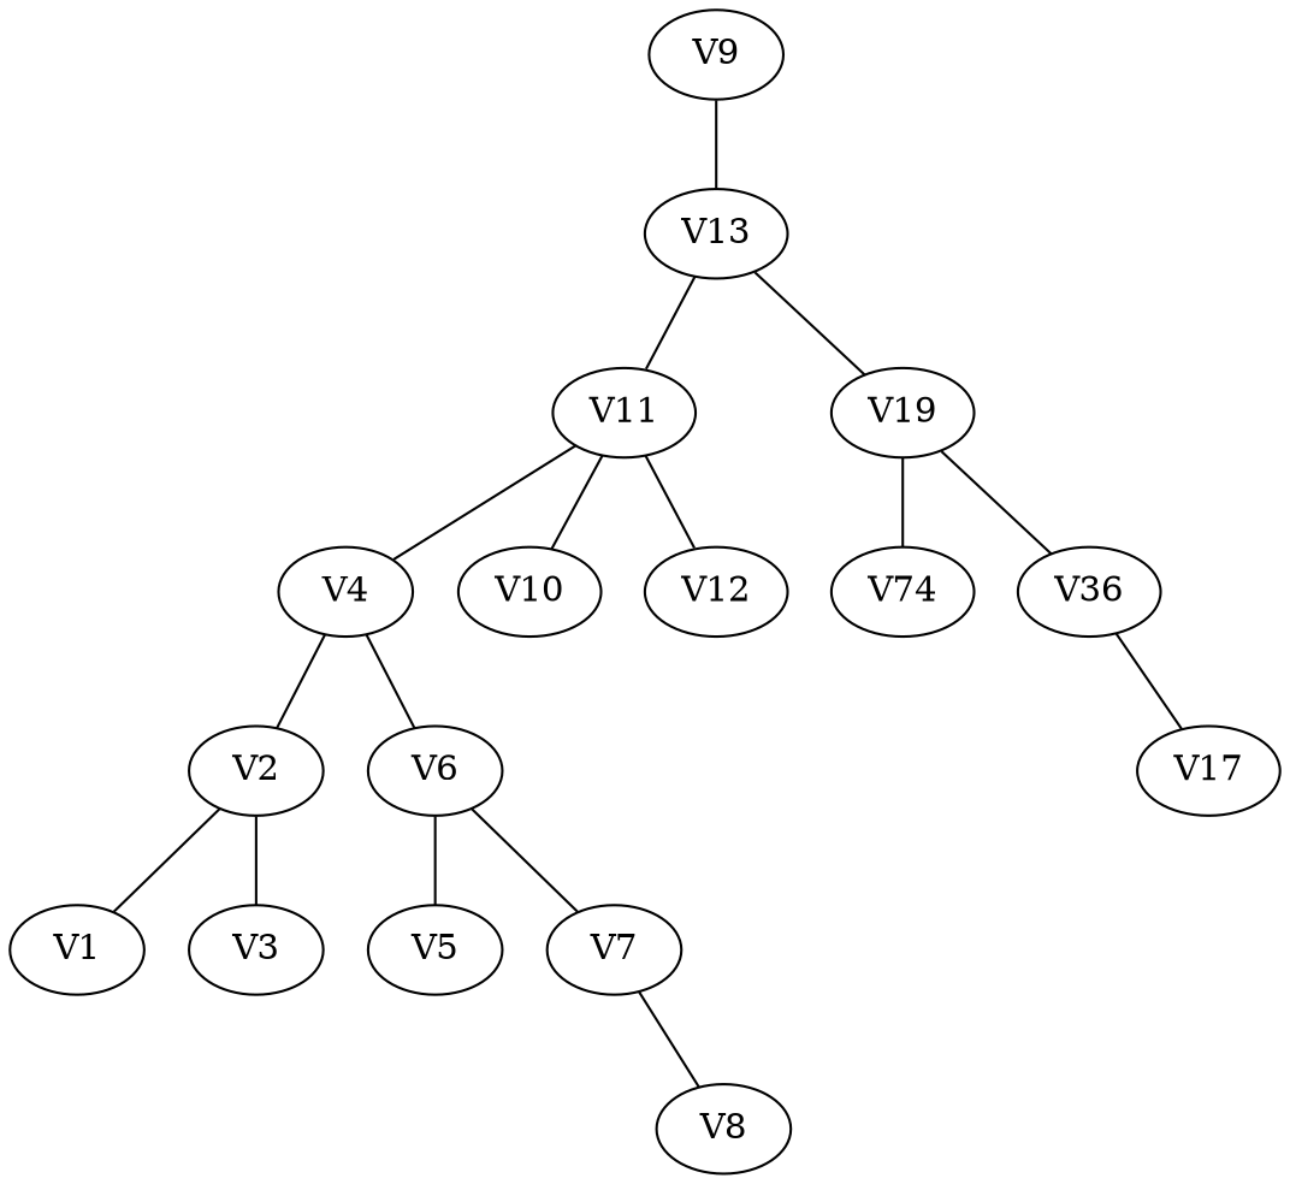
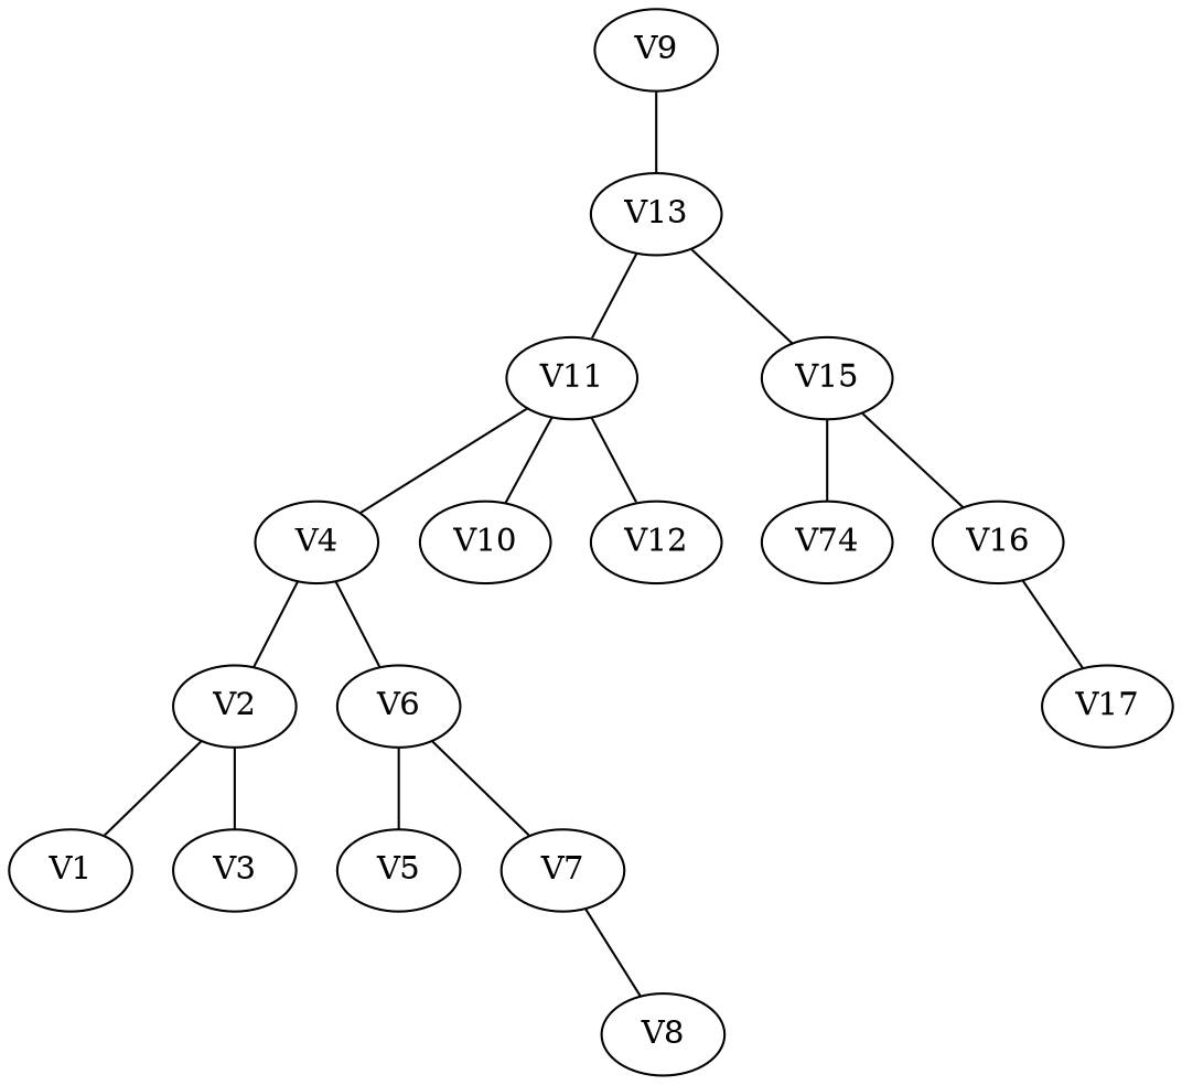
  graph {
    V9
    V13
    V4
    V2
    V6
    V11
-   V15 [label=V19]
+   V15
    V1
    V3
    V5
    V7
    V10
    V12
    n14 [label=V74]
-   V16 [label=V36]
+   V16
    NULL7 [style=invis]
    V8
    NULL16 [style=invis]
    V17
    V9 -- V13
    V13 -- V11
    V13 -- V15
    V4 -- V2
    V4 -- V6
    V2 -- V1
    V2 -- V3
    V6 -- V5
    V6 -- V7
    V11 -- V4
    V11 -- V10
    V11 -- V12
    V15 -- n14
    V15 -- V16
    V7 -- NULL7 [style=invis]
    V7 -- V8
    V16 -- NULL16 [style=invis]
    V16 -- V17
  }
